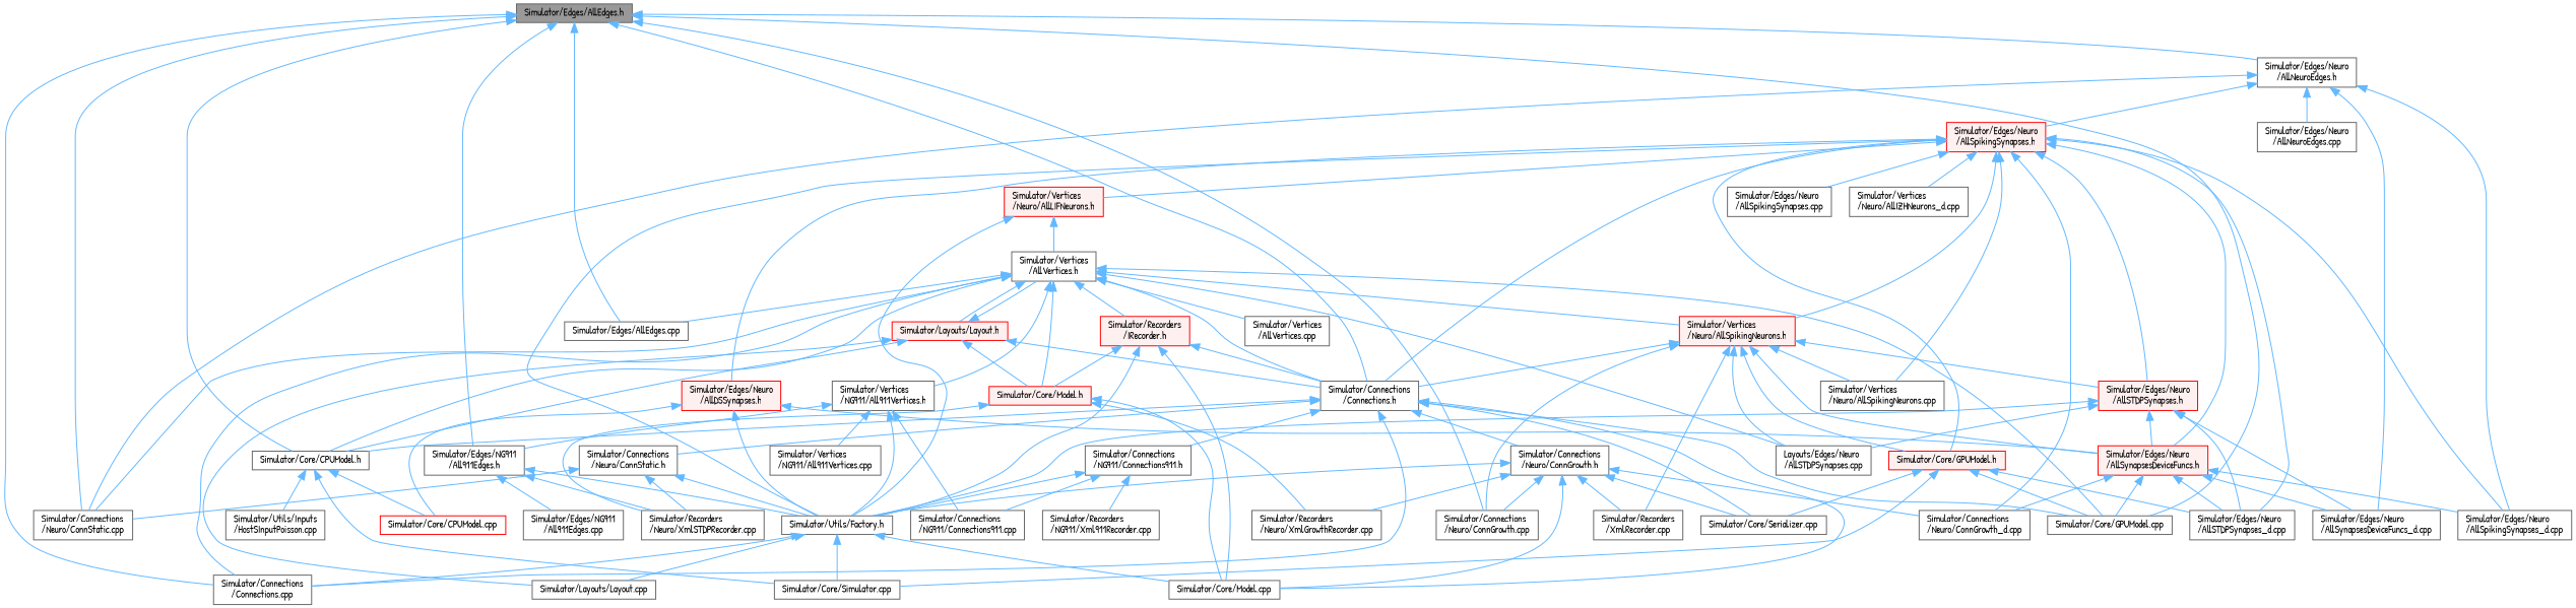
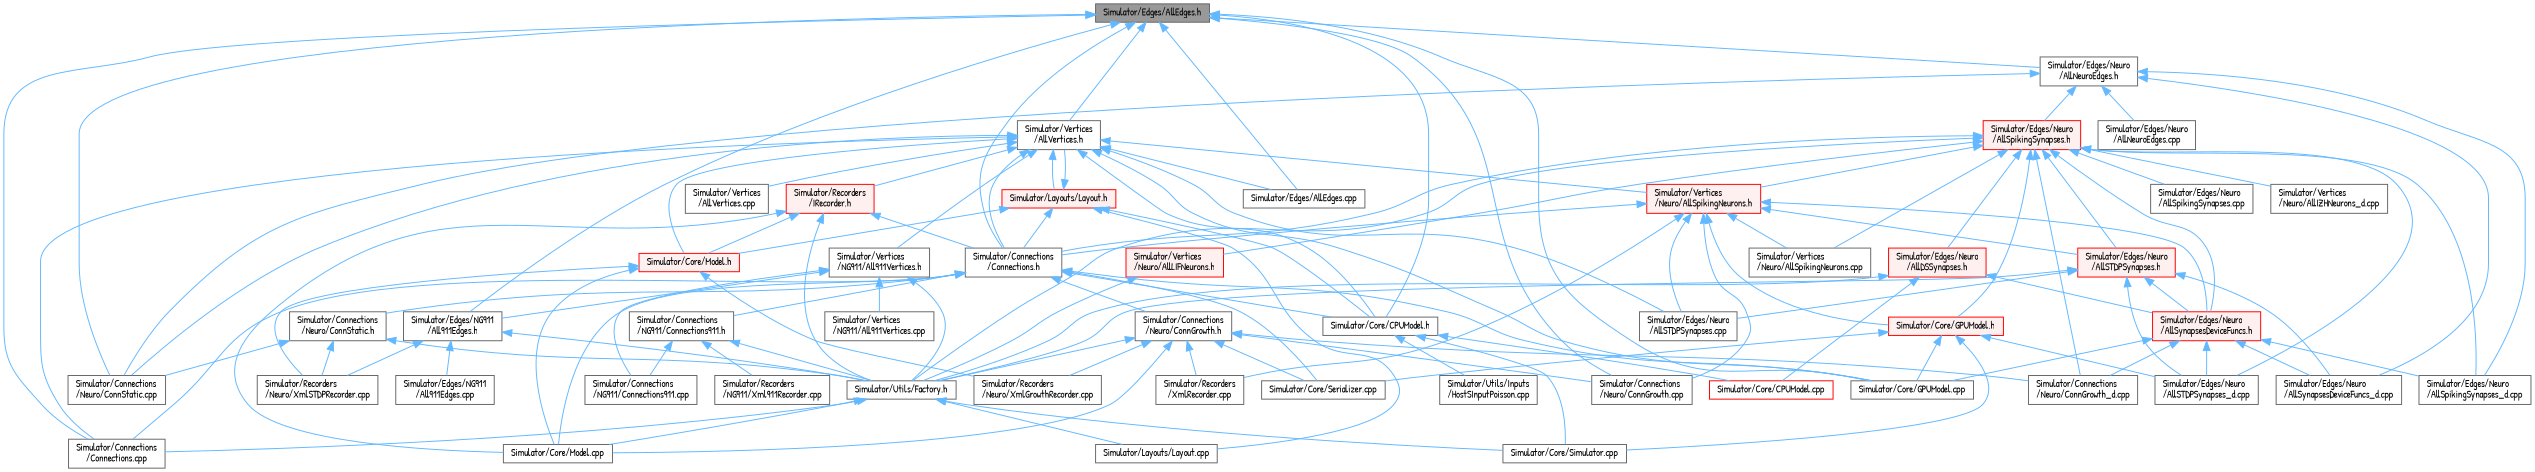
  digraph {
    fontname="Patrick Hand"
    node [color=grey40 fillcolor=white fontname="Patrick Hand" fontsize=10 shape=box style=filled]
    edge [color=steelblue1 dir=back fontname="Patrick Hand" fontsize=10 labelfontname=Helvetica labelfontsize=10 style=solid]
    n1 [color=gray40 fillcolor=grey60 fontcolor=black height=0.2 label="Simulator/Edges/AllEdges.h" width=0.4]
    n2 [height=0.2 label="Simulator/Connections\l/Connections.cpp" width=0.4]
    n3 [height=0.2 label="Simulator/Connections\l/Connections.h" width=0.4]
    n4 [height=0.2 label="Simulator/Connections\l/Neuro/ConnGrowth.cpp" width=0.4]
    n5 [height=0.2 label="Simulator/Connections\l/Neuro/ConnStatic.cpp" width=0.4]
    n6 [height=0.2 label="Simulator/Core/CPUModel.h" width=0.4]
    n7 [height=0.2 label="Simulator/Core/GPUModel.cpp" width=0.4]
    n8 [height=0.2 label="Simulator/Edges/AllEdges.cpp" width=0.4]
    n9 [height=0.2 label="Simulator/Edges/NG911\l/All911Edges.h" width=0.4]
    n10 [height=0.2 label="Simulator/Edges/Neuro\l/AllNeuroEdges.h" width=0.4]
    n11 [height=0.2 label="Simulator/Vertices\l/AllVertices.h" width=0.4]
    n12 [height=0.2 label="Simulator/Connections\l/NG911/Connections911.h" width=0.4]
    n13 [height=0.2 label="Simulator/Core/Model.cpp" width=0.4]
    n14 [height=0.2 label="Simulator/Connections\l/Neuro/ConnGrowth.h" width=0.4]
    n15 [height=0.2 label="Simulator/Core/Serializer.cpp" width=0.4]
    n16 [height=0.2 label="Simulator/Connections\l/Neuro/ConnStatic.h" width=0.4]
    n17 [height=0.2 label="Simulator/Core/Simulator.cpp" width=0.4]
    n18 [color=red height=0.2 label="Simulator/Core/CPUModel.cpp" width=0.4]
    n19 [height=0.2 label="Simulator/Utils/Inputs\l/HostSInputPoisson.cpp" width=0.4]
    n20 [height=0.2 label="Simulator/Utils/Factory.h" width=0.4]
    n21 [height=0.2 label="Simulator/Recorders\l/Neuro/XmlSTDPRecorder.cpp" width=0.4]
    n22 [height=0.2 label="Simulator/Edges/NG911\l/All911Edges.cpp" width=0.4]
    n23 [height=0.2 label="Simulator/Edges/Neuro\l/AllNeuroEdges.cpp" width=0.4]
    n24 [color=red fillcolor="#FFF0F0" height=0.2 label="Simulator/Edges/Neuro\l/AllSpikingSynapses.h" width=0.4]
    n25 [height=0.2 label="Simulator/Edges/Neuro\l/AllSpikingSynapses_d.cpp" width=0.4]
    n26 [height=0.2 label="Simulator/Edges/Neuro\l/AllSynapsesDeviceFuncs_d.cpp" width=0.4]
    n27 [color=red fillcolor="#FFF0F0" height=0.2 label="Simulator/Vertices\l/Neuro/AllSpikingNeurons.h" width=0.4]
-   n28 [height=0.2 label="Layouts/Edges/Neuro\l/AllSTDPSynapses.cpp" width=0.4]
+   n28 [height=0.2 label="Simulator/Edges/Neuro\l/AllSTDPSynapses.cpp" width=0.4]
    n29 [color=red fillcolor="#FFF0F0" height=0.2 label="Simulator/Core/Model.h" width=0.4]
    n30 [color=red fillcolor="#FFF0F0" height=0.2 label="Simulator/Layouts/Layout.h" width=0.4]
    n31 [color=red fillcolor="#FFF0F0" height=0.2 label="Simulator/Recorders\l/IRecorder.h" width=0.4]
    n32 [height=0.2 label="Simulator/Vertices\l/AllVertices.cpp" width=0.4]
    n33 [height=0.2 label="Simulator/Vertices\l/NG911/All911Vertices.h" width=0.4]
    n34 [height=0.2 label="Simulator/Connections\l/NG911/Connections911.cpp" width=0.4]
    n35 [height=0.2 label="Simulator/Recorders\l/NG911/Xml911Recorder.cpp" width=0.4]
    n36 [height=0.2 label="Simulator/Connections\l/Neuro/ConnGrowth_d.cpp" width=0.4]
    n37 [height=0.2 label="Simulator/Recorders\l/Neuro/XmlGrowthRecorder.cpp" width=0.4]
    n38 [height=0.2 label="Simulator/Recorders\l/XmlRecorder.cpp" width=0.4]
    n39 [height=0.2 label="Simulator/Layouts/Layout.cpp" width=0.4]
    n40 [height=0.2 label="Simulator/Vertices\l/NG911/All911Vertices.cpp" width=0.4]
    n41 [color=red fillcolor="#FFF0F0" height=0.2 label="Simulator/Core/GPUModel.h" width=0.4]
    n42 [height=0.2 label="Simulator/Edges/Neuro\l/AllSTDPSynapses_d.cpp" width=0.4]
    n43 [color=red fillcolor="#FFF0F0" height=0.2 label="Simulator/Edges/Neuro\l/AllDSSynapses.h" width=0.4]
    n44 [color=red fillcolor="#FFF0F0" height=0.2 label="Simulator/Edges/Neuro\l/AllSynapsesDeviceFuncs.h" width=0.4]
    n45 [color=red fillcolor="#FFF0F0" height=0.2 label="Simulator/Edges/Neuro\l/AllSTDPSynapses.h" width=0.4]
    n46 [height=0.2 label="Simulator/Edges/Neuro\l/AllSpikingSynapses.cpp" width=0.4]
    n47 [height=0.2 label="Simulator/Vertices\l/Neuro/AllIZHNeurons_d.cpp" width=0.4]
    n48 [color=red fillcolor="#FFF0F0" height=0.2 label="Simulator/Vertices\l/Neuro/AllLIFNeurons.h" width=0.4]
    n49 [height=0.2 label="Simulator/Vertices\l/Neuro/AllSpikingNeurons.cpp" width=0.4]
    n1 -> n2
    n1 -> n3
    n1 -> n4
    n1 -> n5
    n1 -> n6
    n1 -> n7
    n1 -> n8
    n1 -> n9
    n1 -> n10
-   n48 -> n11
+   n1 -> n11
    n3 -> n2
    n3 -> n6
    n3 -> n7
    n3 -> n12
    n3 -> n13
    n3 -> n14
    n3 -> n15
    n3 -> n16
    n6 -> n17
    n6 -> n18
    n6 -> n19
    n9 -> n20
    n9 -> n21
    n9 -> n22
    n10 -> n5
    n10 -> n23
    n10 -> n24
    n10 -> n25
    n10 -> n26
    n11 -> n2
    n11 -> n3
    n11 -> n5
    n11 -> n6
    n11 -> n7
    n11 -> n8
    n11 -> n27
    n11 -> n28
    n11 -> n29
    n11 -> n30
    n11 -> n31
    n11 -> n32
    n11 -> n33
    n12 -> n20
    n12 -> n34
    n12 -> n35
    n14 -> n4
    n14 -> n13
    n14 -> n15
    n14 -> n20
    n14 -> n36
    n14 -> n37
    n14 -> n38
    n16 -> n5
    n16 -> n20
    n16 -> n21
    n20 -> n2
    n20 -> n13
    n20 -> n17
    n20 -> n39
    n24 -> n3
    n24 -> n20
    n24 -> n25
    n24 -> n27
    n24 -> n36
    n24 -> n41
    n24 -> n42
    n24 -> n43
    n24 -> n44
    n24 -> n45
    n24 -> n46
    n24 -> n47
    n24 -> n48
    n24 -> n49
    n27 -> n3
    n27 -> n4
    n27 -> n28
    n27 -> n38
    n27 -> n41
    n27 -> n44
    n27 -> n45
    n27 -> n49
    n29 -> n13
    n29 -> n21
    n29 -> n37
    n30 -> n3
    n30 -> n6
    n30 -> n11
    n30 -> n29
    n30 -> n39
    n31 -> n3
    n31 -> n13
    n31 -> n20
    n31 -> n29
    n33 -> n9
    n33 -> n20
    n33 -> n34
    n33 -> n40
    n41 -> n7
    n41 -> n15
    n41 -> n17
    n41 -> n42
    n43 -> n18
    n43 -> n20
    n43 -> n44
    n44 -> n7
    n44 -> n25
    n44 -> n26
    n44 -> n36
    n44 -> n42
    n45 -> n20
    n45 -> n26
    n45 -> n28
    n45 -> n42
    n45 -> n44
    n48 -> n20
  }
